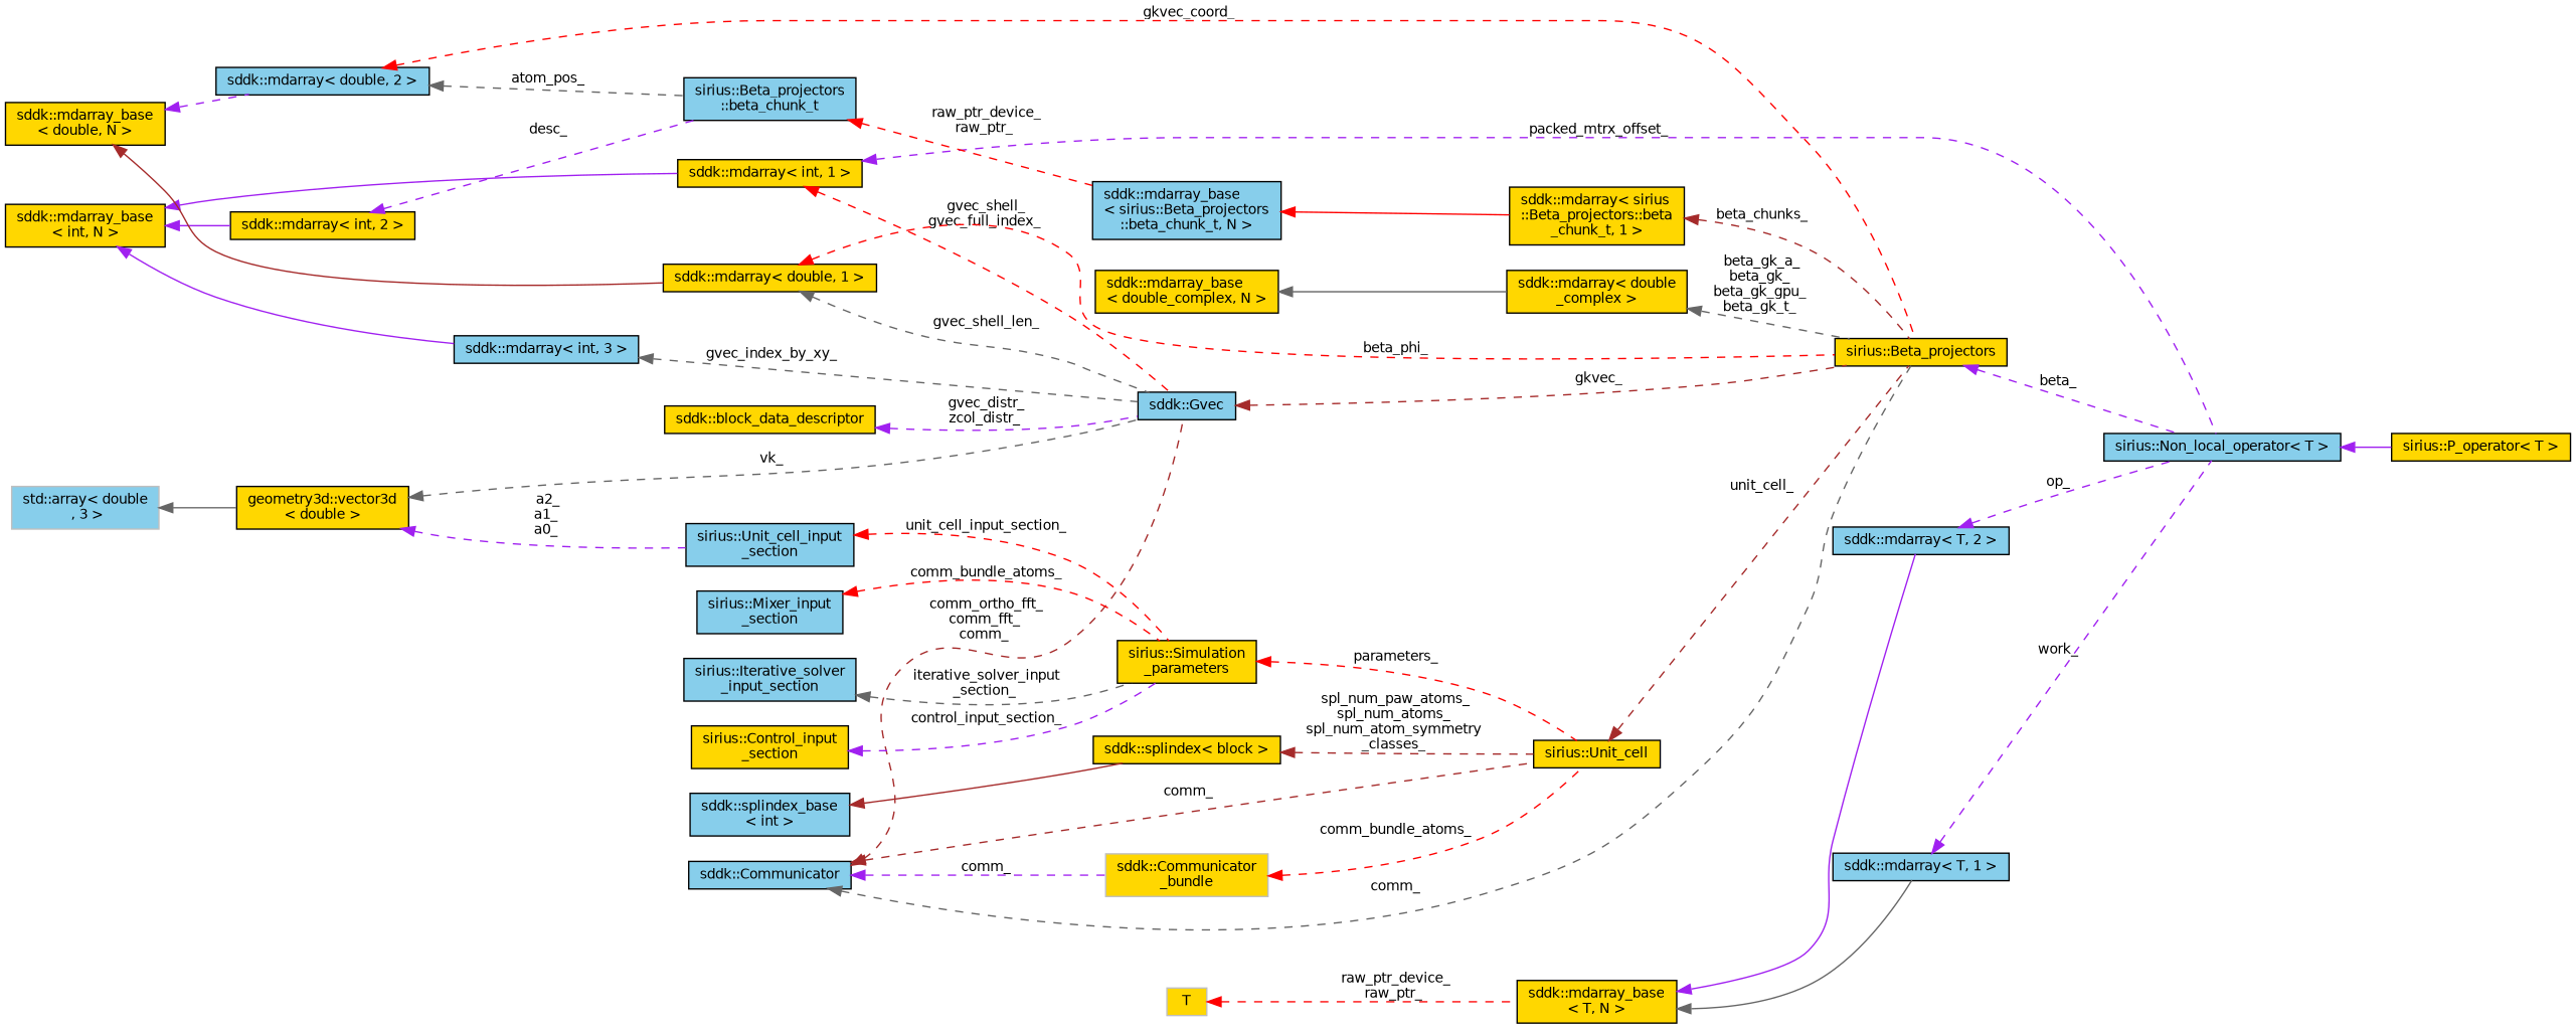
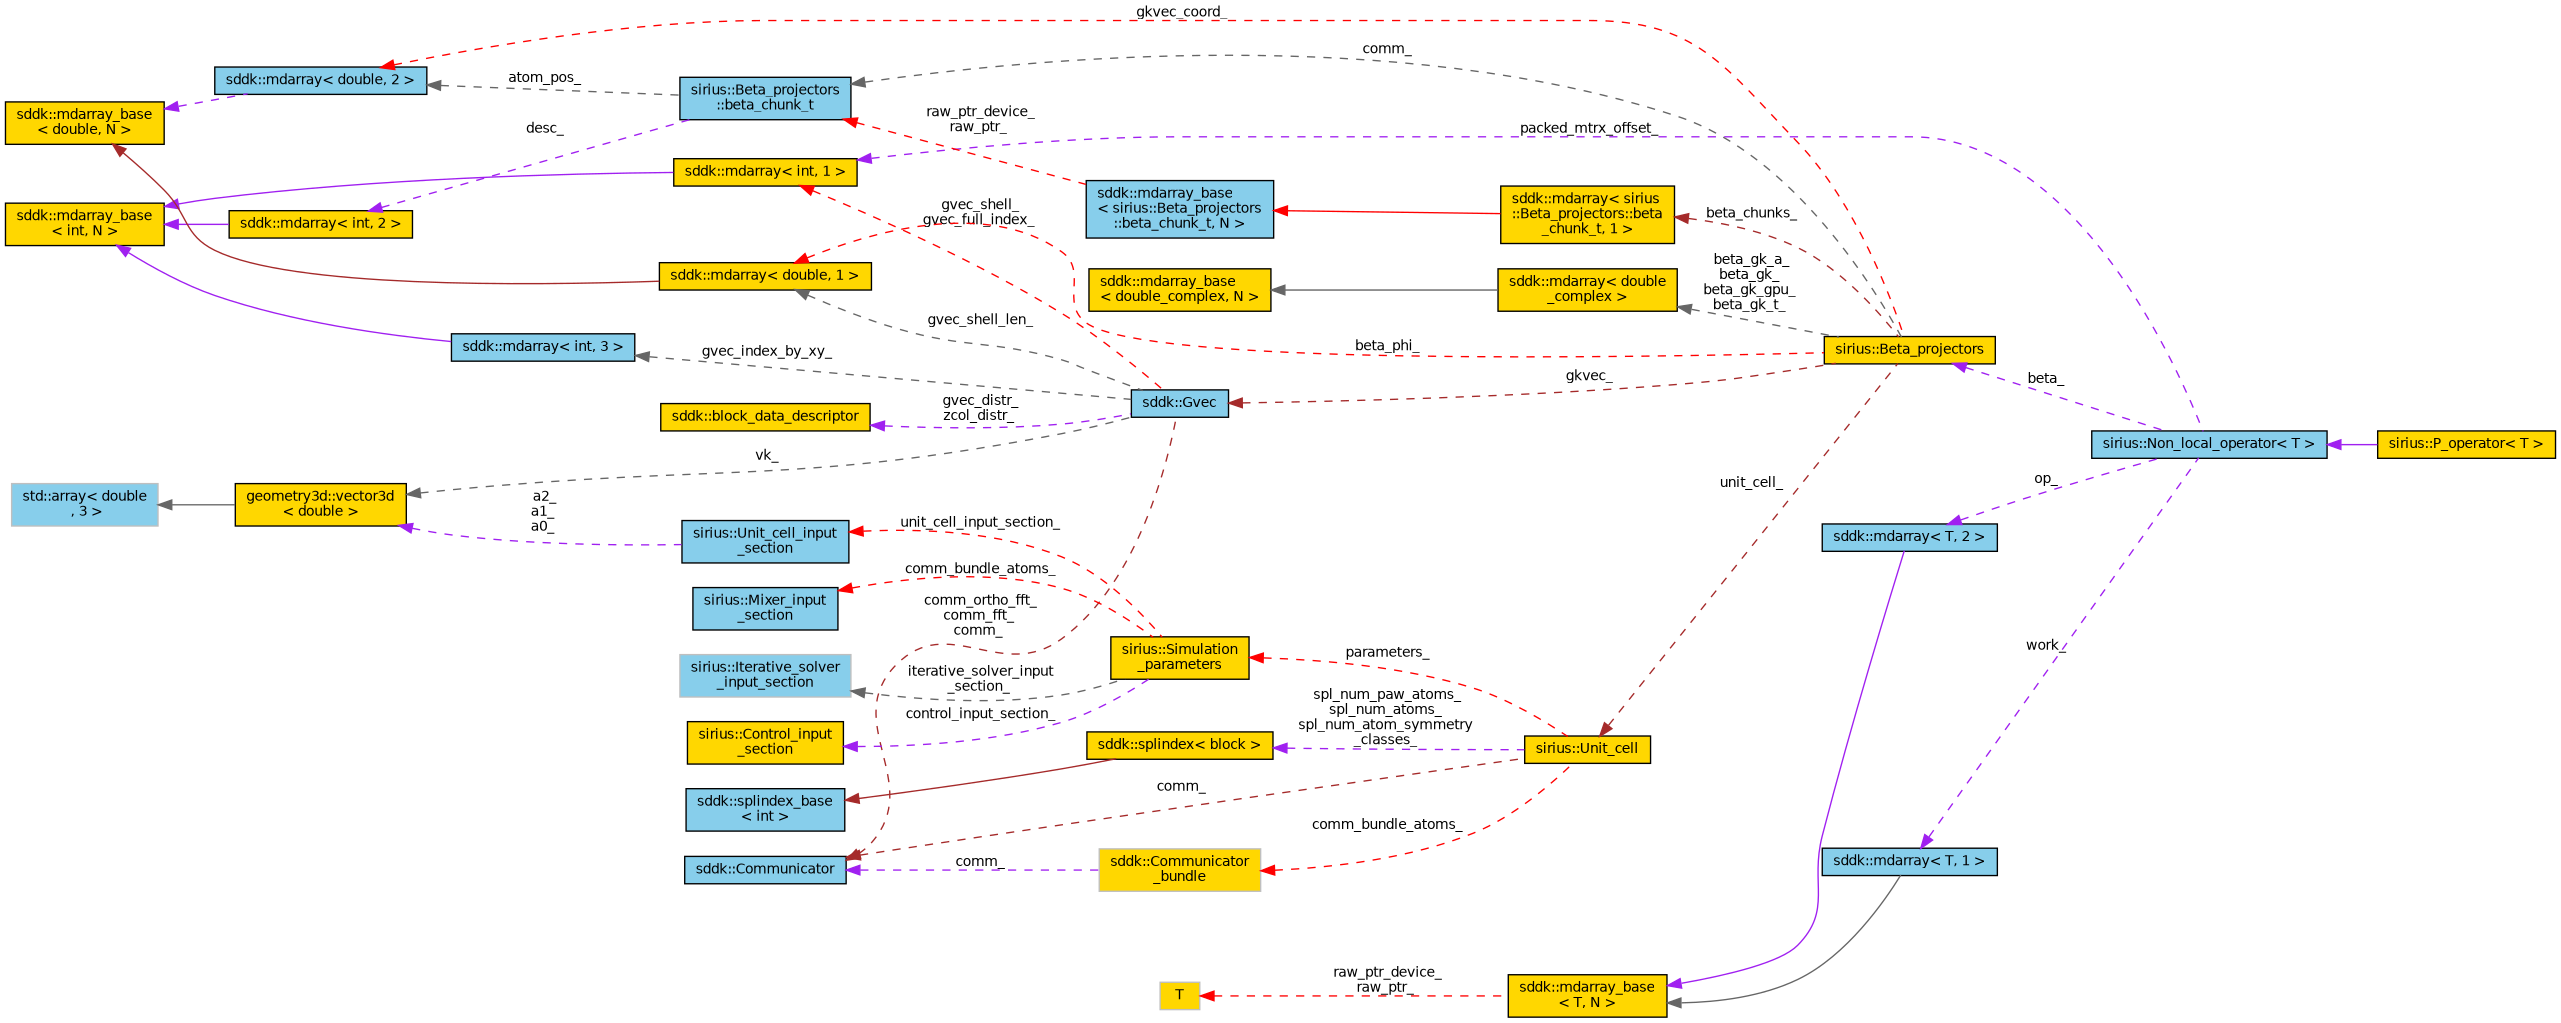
  digraph {
    rankdir=LR
    node [color=black fillcolor=gold fontname=Helvetica fontsize=10 shape=record style=filled]
    edge [color=purple dir=back fontname=Helvetica fontsize=10 labelfontname=Helvetica labelfontsize=10 style=dashed]
    n1 [fontcolor=black height=0.2 label="sirius::P_operator\< T \>" width=0.4]
    n2 [fillcolor=skyblue height=0.2 label="sirius::Non_local_operator\< T \>" width=0.4]
    n3 [height=0.2 label="sddk::mdarray\< int, 1 \>" width=0.4]
    n4 [fillcolor=skyblue height=0.2 label="sddk::Gvec" width=0.4]
    n5 [height=0.2 label="sirius::Beta_projectors" width=0.4]
    n6 [height=0.2 label="sddk::mdarray_base\l\< int, N \>" width=0.4]
    n7 [height=0.2 label="sddk::mdarray\< int, 2 \>" width=0.4]
    n8 [fillcolor=skyblue height=0.2 label="sddk::mdarray\< int, 3 \>" width=0.4]
    n9 [fillcolor=skyblue height=0.2 label="sirius::Beta_projectors\l::beta_chunk_t" width=0.4]
    n10 [height=0.2 label="sddk::mdarray\< double\l_complex \>" width=0.4]
    n11 [height=0.2 label="sddk::mdarray_base\l\< double_complex, N \>" width=0.4]
    n12 [height=0.2 label="sddk::mdarray\< double, 1 \>" width=0.4]
    n13 [height=0.2 label="sddk::mdarray_base\l\< double, N \>" width=0.4]
    n14 [fillcolor=skyblue height=0.2 label="sddk::mdarray\< double, 2 \>" width=0.4]
    n15 [fillcolor=skyblue height=0.2 label="sddk::Communicator" width=0.4]
    n16 [height=0.2 label="sirius::Unit_cell" width=0.4]
    n17 [color=grey75 height=0.2 label="sddk::Communicator\l_bundle" width=0.4]
    n18 [height=0.2 label="sddk::mdarray\< sirius\l::Beta_projectors::beta\l_chunk_t, 1 \>" width=0.4]
    n19 [fillcolor=skyblue height=0.2 label="sddk::mdarray_base\l\< sirius::Beta_projectors\l::beta_chunk_t, N \>" width=0.4]
    n20 [height=0.2 label="sddk::block_data_descriptor" width=0.4]
    n21 [height=0.2 label="geometry3d::vector3d\l\< double \>" width=0.4]
    n22 [fillcolor=skyblue height=0.2 label="sirius::Unit_cell_input\l_section" width=0.4]
    n23 [height=0.2 label="sirius::Simulation\l_parameters" width=0.4]
    n24 [color=grey75 fillcolor=skyblue height=0.2 label="std::array\< double\l , 3 \>" width=0.4]
    n25 [height=0.2 label="sddk::splindex\< block \>" width=0.4]
    n26 [fillcolor=skyblue height=0.2 label="sddk::splindex_base\l\< int \>" width=0.4]
-   n27 [fillcolor=skyblue height=0.2 label="sirius::Iterative_solver\l_input_section" width=0.4]
+   n27 [color=grey75 fillcolor=skyblue height=0.2 label="sirius::Iterative_solver\l_input_section" width=0.4]
    n28 [fillcolor=skyblue height=0.2 label="sirius::Mixer_input\l_section" width=0.4]
    n29 [height=0.2 label="sirius::Control_input\l_section" width=0.4]
    n30 [fillcolor=skyblue height=0.2 label="sddk::mdarray\< T, 2 \>" width=0.4]
    n31 [height=0.2 label="sddk::mdarray_base\l\< T, N \>" width=0.4]
    n32 [fillcolor=skyblue height=0.2 label="sddk::mdarray\< T, 1 \>" width=0.4]
    n33 [color=grey75 height=0.2 label=T width=0.4]
    n2 -> n1 [style=solid]
    n3 -> n2 [label=" packed_mtrx_offset_"]
    n3 -> n4 [color=red label=" gvec_shell_\ngvec_full_index_"]
    n4 -> n5 [color=brown label=" gkvec_"]
    n5 -> n2 [label=" beta_"]
    n6 -> n3 [style=solid]
    n6 -> n7 [style=solid]
    n6 -> n8 [style=solid]
    n7 -> n9 [label=" desc_"]
    n8 -> n4 [color=gray40 label=" gvec_index_by_xy_"]
    n9 -> n19 [color=red label=" raw_ptr_device_\nraw_ptr_"]
    n10 -> n5 [color=gray40 label=" beta_gk_a_\nbeta_gk_\nbeta_gk_gpu_\nbeta_gk_t_"]
    n11 -> n10 [color=gray40 style=solid]
    n12 -> n4 [color=gray40 label=" gvec_shell_len_"]
    n12 -> n5 [color=red label=" beta_phi_"]
    n13 -> n12 [color=brown style=solid]
    n13 -> n14
    n14 -> n5 [color=red label=" gkvec_coord_"]
    n14 -> n9 [color=gray40 label=" atom_pos_"]
    n15 -> n4 [color=brown label=" comm_ortho_fft_\ncomm_fft_\ncomm_"]
-   n15 -> n5 [color=gray40 label=" comm_"]
+   n9 -> n5 [color=gray40 label=" comm_"]
    n15 -> n16 [color=brown label=" comm_"]
    n15 -> n17 [label=" comm_"]
    n16 -> n5 [color=brown label=" unit_cell_"]
    n17 -> n16 [color=red label=" comm_bundle_atoms_"]
    n18 -> n5 [color=brown label=" beta_chunks_"]
    n19 -> n18 [color=red style=solid]
    n20 -> n4 [label=" gvec_distr_\nzcol_distr_"]
    n21 -> n4 [color=gray40 label=" vk_"]
    n21 -> n22 [label=" a2_\na1_\na0_"]
    n22 -> n23 [color=red label=" unit_cell_input_section_"]
    n23 -> n16 [color=red label=" parameters_"]
    n24 -> n21 [color=gray40 style=solid]
-   n25 -> n16 [color=brown label=" spl_num_paw_atoms_\nspl_num_atoms_\nspl_num_atom_symmetry\l_classes_"]
+   n25 -> n16 [label=" spl_num_paw_atoms_\nspl_num_atoms_\nspl_num_atom_symmetry\l_classes_"]
    n26 -> n25 [color=brown style=solid]
    n27 -> n23 [color=gray40 label=" iterative_solver_input\l_section_"]
    n28 -> n23 [color=red label=" comm_bundle_atoms_"]
    n29 -> n23 [label=" control_input_section_"]
    n30 -> n2 [label=" op_"]
    n31 -> n30 [style=solid]
    n31 -> n32 [color=gray40 style=solid]
    n32 -> n2 [label=" work_"]
    n33 -> n31 [color=red label=" raw_ptr_device_\nraw_ptr_"]
  }
